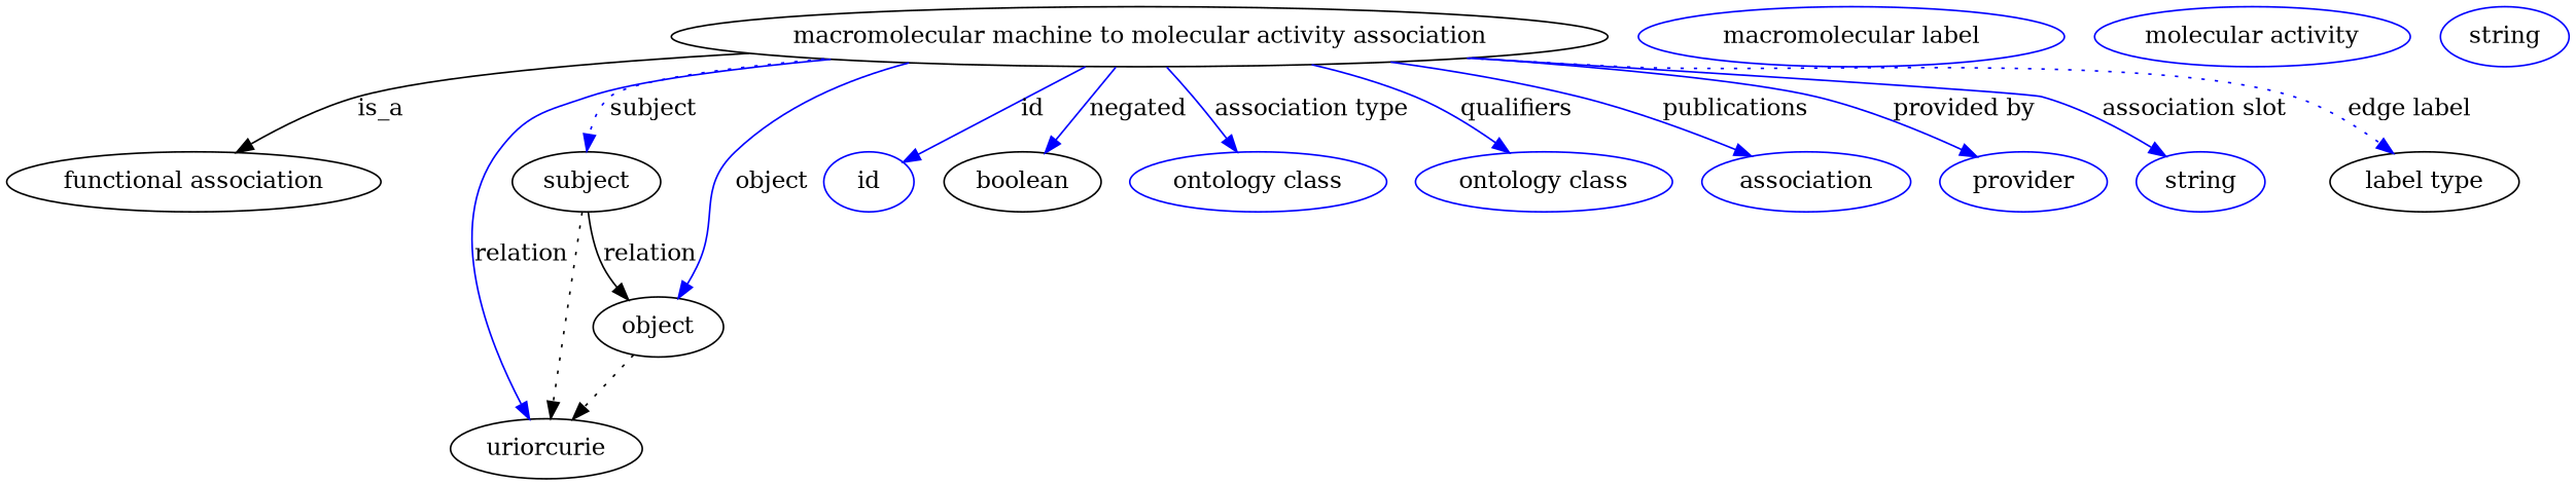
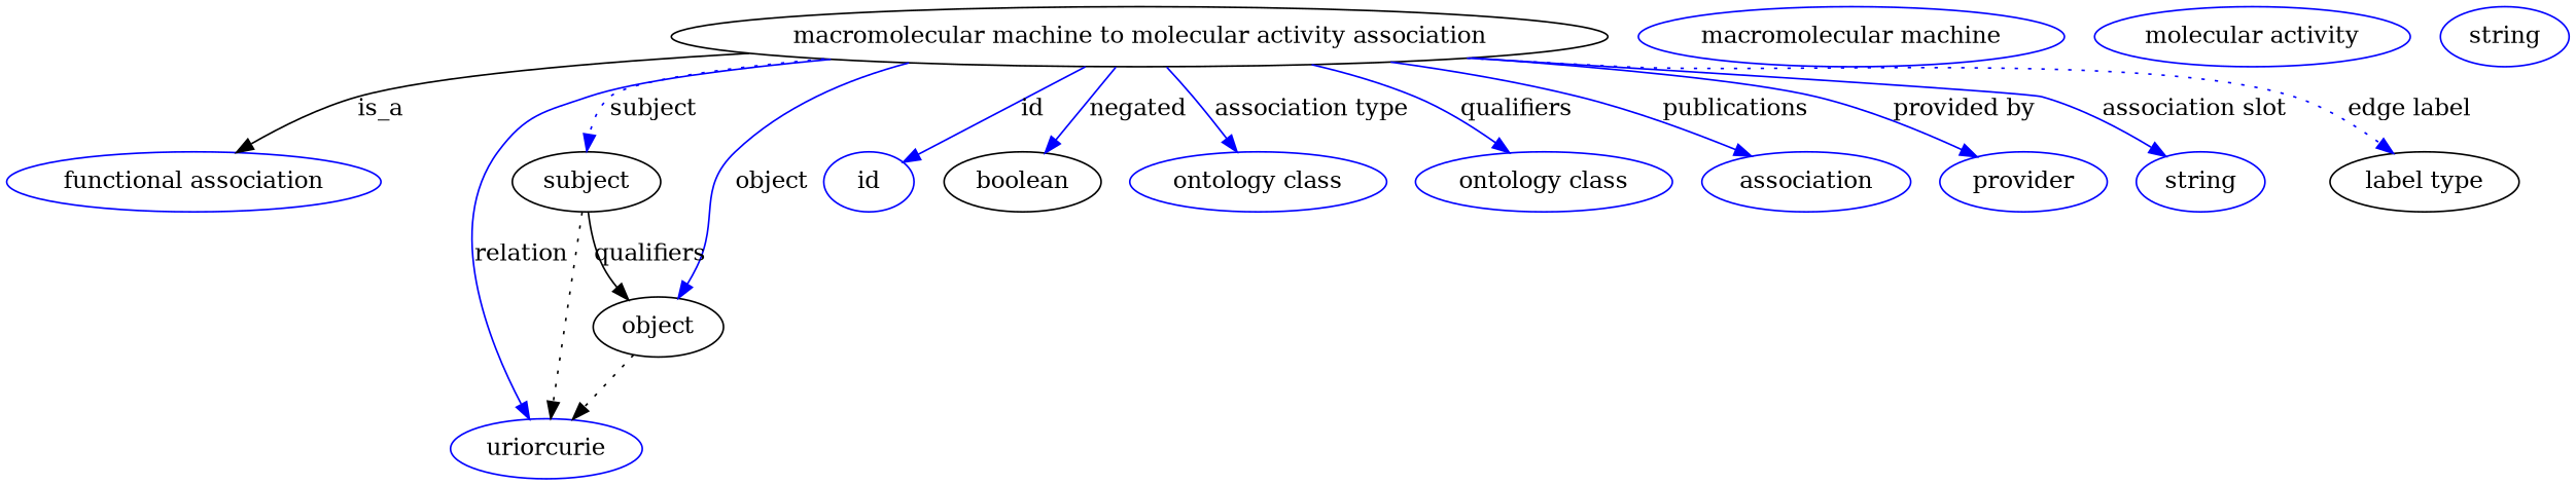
  digraph {
    node [color=blue]
    edge [color=blue style=solid]
    n1 [height=0.5 label="macromolecular machine to molecular activity association" width=6.0842 color=""]
-   "functional association" [height=0.5 width=2.4373 color=""]
+   "functional association" [height=0.5 width=2.4373]
    subject [height=0.5 width=0.99297 color=""]
-   n4 [color=black height=0.5 label=uriorcurie width=1.2638]
+   n4 [height=0.5 label=uriorcurie width=1.2638]
    object [height=0.5 width=0.9027 color=""]
    id [height=0.5 width=0.75]
    n7 [color=black height=0.5 label=boolean width=1.0652]
    n8 [height=0.5 label="ontology class" width=1.7151]
    n9 [height=0.5 label="ontology class" width=1.7151]
    n10 [height=0.5 label=association width=1.3902]
    n11 [height=0.5 label=provider width=1.1193]
    n12 [height=0.5 label=string width=0.84854]
    n13 [color=black height=0.5 label="label type" width=1.2638]
-   n14 [height=0.5 label="macromolecular label" width=2.8164]
+   n14 [height=0.5 label="macromolecular machine" width=2.8164]
    n15 [height=0.5 label="molecular activity" width=2.0943]
    n16 [height=0.5 label=string width=0.84854]
    n1 -> "functional association" [label=is_a color="" style=""]
    n1 -> subject [label=subject style=dotted]
    n1 -> n4 [label=relation]
    n1 -> object [label=object]
    n1 -> id [label=id]
    n1 -> n7 [label=negated]
    n1 -> n8 [label="association type"]
    n1 -> n9 [label=qualifiers]
    n1 -> n10 [label=publications]
    n1 -> n11 [label="provided by"]
    n1 -> n12 [label="association slot"]
    n1 -> n13 [label="edge label" style=dotted]
    subject -> n4 [style=dotted color=""]
-   subject -> object [label=relation color="" style=""]
+   subject -> object [label=qualifiers color="" style=""]
    object -> n4 [style=dotted color=""]
  }
